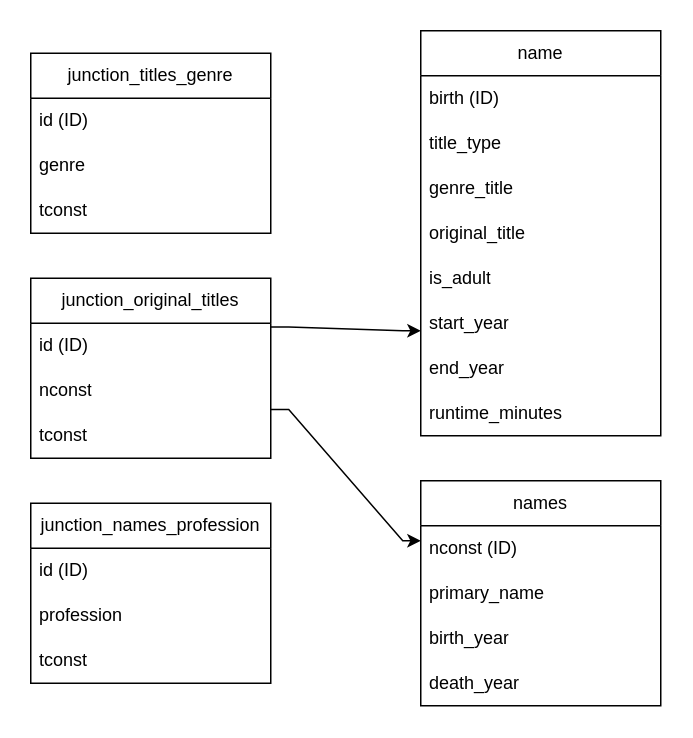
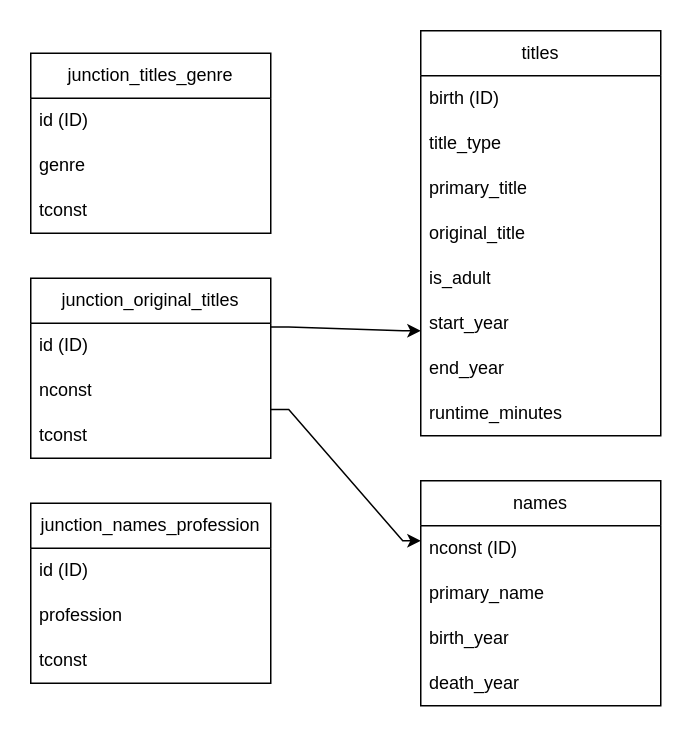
  <mxCell id="0" />
  <mxCell id="1" parent="0" />
  <mxCell id="2" value="names" style="swimlane;fontStyle=0;childLayout=stackLayout;horizontal=1;startSize=30;horizontalStack=0;resizeParent=1;resizeParentMax=0;resizeLast=0;collapsible=1;marginBottom=0;whiteSpace=wrap;html=1;" parent="1" vertex="1"><mxGeometry x="280" y="320" width="160" height="150" as="geometry" /></mxCell>
  <mxCell id="3" value="nconst (ID)" style="text;strokeColor=none;fillColor=none;align=left;verticalAlign=middle;spacingLeft=4;spacingRight=4;overflow=hidden;points=[[0,0.5],[1,0.5]];portConstraint=eastwest;rotatable=0;whiteSpace=wrap;html=1;" parent="2" vertex="1"><mxGeometry y="30" width="160" height="30" as="geometry" /></mxCell>
  <mxCell id="4" value="primary_name" style="text;strokeColor=none;fillColor=none;align=left;verticalAlign=middle;spacingLeft=4;spacingRight=4;overflow=hidden;points=[[0,0.5],[1,0.5]];portConstraint=eastwest;rotatable=0;whiteSpace=wrap;html=1;" parent="2" vertex="1"><mxGeometry y="60" width="160" height="30" as="geometry" /></mxCell>
  <mxCell id="5" value="birth_year" style="text;strokeColor=none;fillColor=none;align=left;verticalAlign=middle;spacingLeft=4;spacingRight=4;overflow=hidden;points=[[0,0.5],[1,0.5]];portConstraint=eastwest;rotatable=0;whiteSpace=wrap;html=1;" parent="2" vertex="1"><mxGeometry y="90" width="160" height="30" as="geometry" /></mxCell>
  <mxCell id="6" value="death_year" style="text;strokeColor=none;fillColor=none;align=left;verticalAlign=middle;spacingLeft=4;spacingRight=4;overflow=hidden;points=[[0,0.5],[1,0.5]];portConstraint=eastwest;rotatable=0;whiteSpace=wrap;html=1;" vertex="1" parent="2"><mxGeometry y="120" width="160" height="30" as="geometry" /></mxCell>
- <mxCell id="7" value="name" style="swimlane;fontStyle=0;childLayout=stackLayout;horizontal=1;startSize=30;horizontalStack=0;resizeParent=1;resizeParentMax=0;resizeLast=0;collapsible=1;marginBottom=0;whiteSpace=wrap;html=1;" vertex="1" parent="1"><mxGeometry x="280" y="20" width="160" height="270" as="geometry" /></mxCell>
+ <mxCell id="7" value="titles" style="swimlane;fontStyle=0;childLayout=stackLayout;horizontal=1;startSize=30;horizontalStack=0;resizeParent=1;resizeParentMax=0;resizeLast=0;collapsible=1;marginBottom=0;whiteSpace=wrap;html=1;" vertex="1" parent="1"><mxGeometry x="280" y="20" width="160" height="270" as="geometry" /></mxCell>
  <mxCell id="8" value="birth (ID)" style="text;strokeColor=none;fillColor=none;align=left;verticalAlign=middle;spacingLeft=4;spacingRight=4;overflow=hidden;points=[[0,0.5],[1,0.5]];portConstraint=eastwest;rotatable=0;whiteSpace=wrap;html=1;" vertex="1" parent="7"><mxGeometry y="30" width="160" height="30" as="geometry" /></mxCell>
  <mxCell id="9" value="title_type" style="text;strokeColor=none;fillColor=none;align=left;verticalAlign=middle;spacingLeft=4;spacingRight=4;overflow=hidden;points=[[0,0.5],[1,0.5]];portConstraint=eastwest;rotatable=0;whiteSpace=wrap;html=1;" vertex="1" parent="7"><mxGeometry y="60" width="160" height="30" as="geometry" /></mxCell>
- <mxCell id="10" value="genre_title" style="text;strokeColor=none;fillColor=none;align=left;verticalAlign=middle;spacingLeft=4;spacingRight=4;overflow=hidden;points=[[0,0.5],[1,0.5]];portConstraint=eastwest;rotatable=0;whiteSpace=wrap;html=1;" vertex="1" parent="7"><mxGeometry y="90" width="160" height="30" as="geometry" /></mxCell>
+ <mxCell id="10" value="primary_title" style="text;strokeColor=none;fillColor=none;align=left;verticalAlign=middle;spacingLeft=4;spacingRight=4;overflow=hidden;points=[[0,0.5],[1,0.5]];portConstraint=eastwest;rotatable=0;whiteSpace=wrap;html=1;" vertex="1" parent="7"><mxGeometry y="90" width="160" height="30" as="geometry" /></mxCell>
  <mxCell id="11" value="original_title" style="text;strokeColor=none;fillColor=none;align=left;verticalAlign=middle;spacingLeft=4;spacingRight=4;overflow=hidden;points=[[0,0.5],[1,0.5]];portConstraint=eastwest;rotatable=0;whiteSpace=wrap;html=1;" vertex="1" parent="7"><mxGeometry y="120" width="160" height="30" as="geometry" /></mxCell>
  <mxCell id="12" value="is_adult" style="text;strokeColor=none;fillColor=none;align=left;verticalAlign=middle;spacingLeft=4;spacingRight=4;overflow=hidden;points=[[0,0.5],[1,0.5]];portConstraint=eastwest;rotatable=0;whiteSpace=wrap;html=1;" vertex="1" parent="7"><mxGeometry y="150" width="160" height="30" as="geometry" /></mxCell>
  <mxCell id="13" value="start_year" style="text;strokeColor=none;fillColor=none;align=left;verticalAlign=middle;spacingLeft=4;spacingRight=4;overflow=hidden;points=[[0,0.5],[1,0.5]];portConstraint=eastwest;rotatable=0;whiteSpace=wrap;html=1;" vertex="1" parent="7"><mxGeometry y="180" width="160" height="30" as="geometry" /></mxCell>
  <mxCell id="14" value="end_year" style="text;strokeColor=none;fillColor=none;align=left;verticalAlign=middle;spacingLeft=4;spacingRight=4;overflow=hidden;points=[[0,0.5],[1,0.5]];portConstraint=eastwest;rotatable=0;whiteSpace=wrap;html=1;" vertex="1" parent="7"><mxGeometry y="210" width="160" height="30" as="geometry" /></mxCell>
  <mxCell id="15" value="runtime_minutes" style="text;strokeColor=none;fillColor=none;align=left;verticalAlign=middle;spacingLeft=4;spacingRight=4;overflow=hidden;points=[[0,0.5],[1,0.5]];portConstraint=eastwest;rotatable=0;whiteSpace=wrap;html=1;" vertex="1" parent="7"><mxGeometry y="240" width="160" height="30" as="geometry" /></mxCell>
  <mxCell id="16" style="edgeStyle=orthogonalEdgeStyle;rounded=0;orthogonalLoop=1;jettySize=auto;html=1;noEdgeStyle=1;orthogonal=1;" edge="1" parent="1" source="18" target="7"><mxGeometry relative="1" as="geometry"><Array as="points"><mxPoint x="192" y="217.5" /><mxPoint x="268" y="220" /></Array></mxGeometry></mxCell>
  <mxCell id="17" style="edgeStyle=orthogonalEdgeStyle;rounded=0;orthogonalLoop=1;jettySize=auto;html=1;noEdgeStyle=1;orthogonal=1;" edge="1" parent="1" source="18" target="2"><mxGeometry relative="1" as="geometry"><Array as="points"><mxPoint x="192" y="272.5" /><mxPoint x="268" y="360" /></Array></mxGeometry></mxCell>
  <mxCell id="18" value="junction_original_titles" style="swimlane;fontStyle=0;childLayout=stackLayout;horizontal=1;startSize=30;horizontalStack=0;resizeParent=1;resizeParentMax=0;resizeLast=0;collapsible=1;marginBottom=0;whiteSpace=wrap;html=1;" vertex="1" parent="1"><mxGeometry y="185" width="160" height="120" as="geometry" x="20" /></mxCell>
  <mxCell id="19" value="id (ID)" style="text;strokeColor=none;fillColor=none;align=left;verticalAlign=middle;spacingLeft=4;spacingRight=4;overflow=hidden;points=[[0,0.5],[1,0.5]];portConstraint=eastwest;rotatable=0;whiteSpace=wrap;html=1;" vertex="1" parent="18"><mxGeometry y="30" width="160" height="30" as="geometry" /></mxCell>
  <mxCell id="20" value="nconst" style="text;strokeColor=none;fillColor=none;align=left;verticalAlign=middle;spacingLeft=4;spacingRight=4;overflow=hidden;points=[[0,0.5],[1,0.5]];portConstraint=eastwest;rotatable=0;whiteSpace=wrap;html=1;" vertex="1" parent="18"><mxGeometry y="60" width="160" height="30" as="geometry" /></mxCell>
  <mxCell id="21" value="tconst" style="text;strokeColor=none;fillColor=none;align=left;verticalAlign=middle;spacingLeft=4;spacingRight=4;overflow=hidden;points=[[0,0.5],[1,0.5]];portConstraint=eastwest;rotatable=0;whiteSpace=wrap;html=1;" vertex="1" parent="18"><mxGeometry y="90" width="160" height="30" as="geometry" /></mxCell>
  <mxCell id="22" value="junction_titles_genre" style="swimlane;fontStyle=0;childLayout=stackLayout;horizontal=1;startSize=30;horizontalStack=0;resizeParent=1;resizeParentMax=0;resizeLast=0;collapsible=1;marginBottom=0;whiteSpace=wrap;html=1;" vertex="1" parent="1"><mxGeometry y="35" width="160" height="120" as="geometry" x="20" /></mxCell>
  <mxCell id="23" value="id (ID)" style="text;strokeColor=none;fillColor=none;align=left;verticalAlign=middle;spacingLeft=4;spacingRight=4;overflow=hidden;points=[[0,0.5],[1,0.5]];portConstraint=eastwest;rotatable=0;whiteSpace=wrap;html=1;" vertex="1" parent="22"><mxGeometry y="30" width="160" height="30" as="geometry" /></mxCell>
  <mxCell id="24" value="genre" style="text;strokeColor=none;fillColor=none;align=left;verticalAlign=middle;spacingLeft=4;spacingRight=4;overflow=hidden;points=[[0,0.5],[1,0.5]];portConstraint=eastwest;rotatable=0;whiteSpace=wrap;html=1;" vertex="1" parent="22"><mxGeometry y="60" width="160" height="30" as="geometry" /></mxCell>
  <mxCell id="25" value="tconst" style="text;strokeColor=none;fillColor=none;align=left;verticalAlign=middle;spacingLeft=4;spacingRight=4;overflow=hidden;points=[[0,0.5],[1,0.5]];portConstraint=eastwest;rotatable=0;whiteSpace=wrap;html=1;" vertex="1" parent="22"><mxGeometry y="90" width="160" height="30" as="geometry" /></mxCell>
  <mxCell id="26" value="junction_names_profession" style="swimlane;fontStyle=0;childLayout=stackLayout;horizontal=1;startSize=30;horizontalStack=0;resizeParent=1;resizeParentMax=0;resizeLast=0;collapsible=1;marginBottom=0;whiteSpace=wrap;html=1;" vertex="1" parent="1"><mxGeometry y="335" width="160" height="120" as="geometry" x="20" /></mxCell>
  <mxCell id="27" value="id (ID)" style="text;strokeColor=none;fillColor=none;align=left;verticalAlign=middle;spacingLeft=4;spacingRight=4;overflow=hidden;points=[[0,0.5],[1,0.5]];portConstraint=eastwest;rotatable=0;whiteSpace=wrap;html=1;" vertex="1" parent="26"><mxGeometry y="30" width="160" height="30" as="geometry" /></mxCell>
  <mxCell id="28" value="profession" style="text;strokeColor=none;fillColor=none;align=left;verticalAlign=middle;spacingLeft=4;spacingRight=4;overflow=hidden;points=[[0,0.5],[1,0.5]];portConstraint=eastwest;rotatable=0;whiteSpace=wrap;html=1;" vertex="1" parent="26"><mxGeometry y="60" width="160" height="30" as="geometry" /></mxCell>
  <mxCell id="29" value="tconst" style="text;strokeColor=none;fillColor=none;align=left;verticalAlign=middle;spacingLeft=4;spacingRight=4;overflow=hidden;points=[[0,0.5],[1,0.5]];portConstraint=eastwest;rotatable=0;whiteSpace=wrap;html=1;" vertex="1" parent="26"><mxGeometry y="90" width="160" height="30" as="geometry" /></mxCell>
